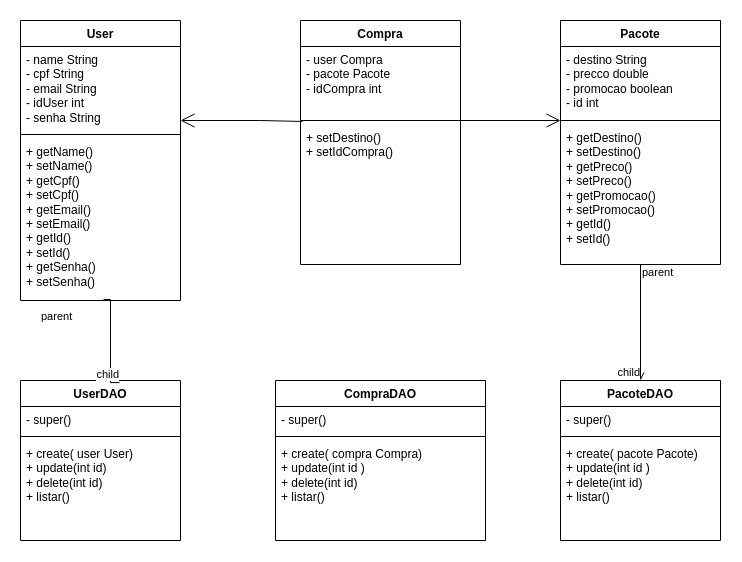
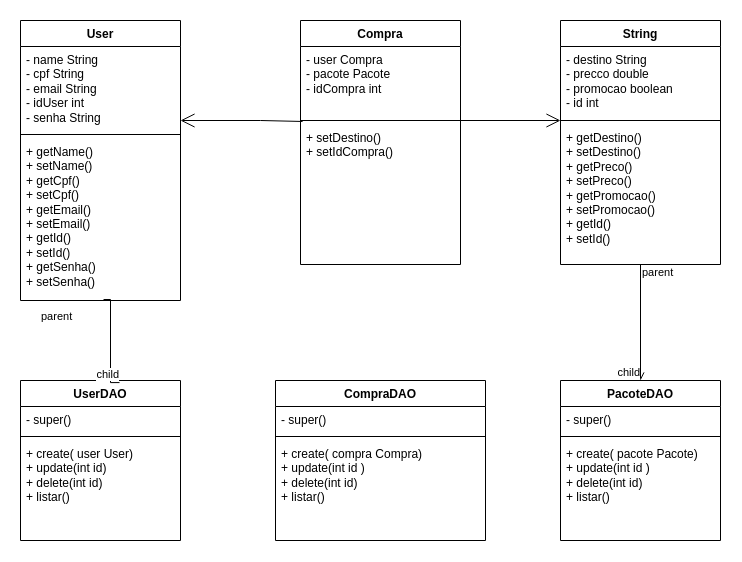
  <mxCell id="0" />
  <mxCell id="1" parent="0" />
  <mxCell id="2" value="User" style="swimlane;fontStyle=1;align=center;verticalAlign=top;childLayout=stackLayout;horizontal=1;startSize=26;horizontalStack=0;resizeParent=1;resizeParentMax=0;resizeLast=0;collapsible=1;marginBottom=0;whiteSpace=wrap;html=1;" parent="1" vertex="1"><mxGeometry x="20" y="20" width="160" height="280" as="geometry" /></mxCell>
  <mxCell id="3" value="- name String&lt;br&gt;- cpf String&lt;br&gt;- email String&lt;br&gt;- idUser int&lt;br&gt;- senha String&lt;br&gt;" style="text;strokeColor=none;fillColor=none;align=left;verticalAlign=top;spacingLeft=4;spacingRight=4;overflow=hidden;rotatable=0;points=[[0,0.5],[1,0.5]];portConstraint=eastwest;whiteSpace=wrap;html=1;" parent="2" vertex="1"><mxGeometry y="26" width="160" height="84" as="geometry" /></mxCell>
  <mxCell id="4" value="" style="line;strokeWidth=1;fillColor=none;align=left;verticalAlign=middle;spacingTop=-1;spacingLeft=3;spacingRight=3;rotatable=0;labelPosition=right;points=[];portConstraint=eastwest;strokeColor=inherit;" parent="2" vertex="1"><mxGeometry y="110" width="160" height="8" as="geometry" /></mxCell>
  <mxCell id="5" value="+ getName()&lt;br&gt;+ setName()&lt;br&gt;+ getCpf()&lt;br&gt;+ setCpf()&lt;br&gt;+ getEmail()&lt;br&gt;+ setEmail()&lt;br&gt;+ getId()&lt;br&gt;+ setId()&lt;br&gt;+ getSenha()&lt;br&gt;+ setSenha()" style="text;strokeColor=none;fillColor=none;align=left;verticalAlign=top;spacingLeft=4;spacingRight=4;overflow=hidden;rotatable=0;points=[[0,0.5],[1,0.5]];portConstraint=eastwest;whiteSpace=wrap;html=1;" parent="2" vertex="1"><mxGeometry y="118" width="160" height="162" as="geometry" /></mxCell>
- <mxCell id="6" value="Pacote" style="swimlane;fontStyle=1;align=center;verticalAlign=top;childLayout=stackLayout;horizontal=1;startSize=26;horizontalStack=0;resizeParent=1;resizeParentMax=0;resizeLast=0;collapsible=1;marginBottom=0;whiteSpace=wrap;html=1;" parent="1" vertex="1"><mxGeometry x="560" y="20" width="160" height="244" as="geometry" /></mxCell>
+ <mxCell id="6" value="String" style="swimlane;fontStyle=1;align=center;verticalAlign=top;childLayout=stackLayout;horizontal=1;startSize=26;horizontalStack=0;resizeParent=1;resizeParentMax=0;resizeLast=0;collapsible=1;marginBottom=0;whiteSpace=wrap;html=1;" parent="1" vertex="1"><mxGeometry x="560" y="20" width="160" height="244" as="geometry" /></mxCell>
  <mxCell id="7" value="- destino String&lt;br&gt;- precco double&lt;br&gt;- promocao boolean&lt;br&gt;- id int" style="text;strokeColor=none;fillColor=none;align=left;verticalAlign=top;spacingLeft=4;spacingRight=4;overflow=hidden;rotatable=0;points=[[0,0.5],[1,0.5]];portConstraint=eastwest;whiteSpace=wrap;html=1;" parent="6" vertex="1"><mxGeometry y="26" width="160" height="70" as="geometry" /></mxCell>
  <mxCell id="8" value="" style="line;strokeWidth=1;fillColor=none;align=left;verticalAlign=middle;spacingTop=-1;spacingLeft=3;spacingRight=3;rotatable=0;labelPosition=right;points=[];portConstraint=eastwest;strokeColor=inherit;" parent="6" vertex="1"><mxGeometry y="96" width="160" height="8" as="geometry" /></mxCell>
  <mxCell id="9" value="+ getDestino()&lt;br&gt;+ setDestino()&lt;br&gt;+ getPreco()&lt;br&gt;+ setPreco()&lt;br&gt;+ getPromocao()&lt;br&gt;+ setPromocao()&lt;br&gt;+ getId()&lt;br&gt;+ setId()" style="text;strokeColor=none;fillColor=none;align=left;verticalAlign=top;spacingLeft=4;spacingRight=4;overflow=hidden;rotatable=0;points=[[0,0.5],[1,0.5]];portConstraint=eastwest;whiteSpace=wrap;html=1;" parent="6" vertex="1"><mxGeometry y="104" width="160" height="140" as="geometry" /></mxCell>
  <mxCell id="10" value="PacoteDAO" style="swimlane;fontStyle=1;align=center;verticalAlign=top;childLayout=stackLayout;horizontal=1;startSize=26;horizontalStack=0;resizeParent=1;resizeParentMax=0;resizeLast=0;collapsible=1;marginBottom=0;whiteSpace=wrap;html=1;" parent="1" vertex="1"><mxGeometry x="560" y="380" width="160" height="160" as="geometry" /></mxCell>
  <mxCell id="11" value="- super()" style="text;strokeColor=none;fillColor=none;align=left;verticalAlign=top;spacingLeft=4;spacingRight=4;overflow=hidden;rotatable=0;points=[[0,0.5],[1,0.5]];portConstraint=eastwest;whiteSpace=wrap;html=1;" parent="10" vertex="1"><mxGeometry y="26" width="160" height="26" as="geometry" /></mxCell>
  <mxCell id="12" value="" style="line;strokeWidth=1;fillColor=none;align=left;verticalAlign=middle;spacingTop=-1;spacingLeft=3;spacingRight=3;rotatable=0;labelPosition=right;points=[];portConstraint=eastwest;strokeColor=inherit;" parent="10" vertex="1"><mxGeometry y="52" width="160" height="8" as="geometry" /></mxCell>
  <mxCell id="13" value="+ create( pacote Pacote)&lt;br&gt;+ update(int id )&lt;br&gt;+ delete(int id)&lt;br&gt;+ listar()" style="text;strokeColor=none;fillColor=none;align=left;verticalAlign=top;spacingLeft=4;spacingRight=4;overflow=hidden;rotatable=0;points=[[0,0.5],[1,0.5]];portConstraint=eastwest;whiteSpace=wrap;html=1;" parent="10" vertex="1"><mxGeometry y="60" width="160" height="100" as="geometry" /></mxCell>
  <mxCell id="14" value="UserDAO" style="swimlane;fontStyle=1;align=center;verticalAlign=top;childLayout=stackLayout;horizontal=1;startSize=26;horizontalStack=0;resizeParent=1;resizeParentMax=0;resizeLast=0;collapsible=1;marginBottom=0;whiteSpace=wrap;html=1;" parent="1" vertex="1"><mxGeometry x="20" y="380" width="160" height="160" as="geometry" /></mxCell>
  <mxCell id="15" value="- super()" style="text;strokeColor=none;fillColor=none;align=left;verticalAlign=top;spacingLeft=4;spacingRight=4;overflow=hidden;rotatable=0;points=[[0,0.5],[1,0.5]];portConstraint=eastwest;whiteSpace=wrap;html=1;" parent="14" vertex="1"><mxGeometry y="26" width="160" height="26" as="geometry" /></mxCell>
  <mxCell id="16" value="" style="line;strokeWidth=1;fillColor=none;align=left;verticalAlign=middle;spacingTop=-1;spacingLeft=3;spacingRight=3;rotatable=0;labelPosition=right;points=[];portConstraint=eastwest;strokeColor=inherit;" parent="14" vertex="1"><mxGeometry y="52" width="160" height="8" as="geometry" /></mxCell>
  <mxCell id="17" value="+ create( user User)&lt;br&gt;+ update(int id)&lt;br&gt;+ delete(int id)&lt;br&gt;+ listar()" style="text;strokeColor=none;fillColor=none;align=left;verticalAlign=top;spacingLeft=4;spacingRight=4;overflow=hidden;rotatable=0;points=[[0,0.5],[1,0.5]];portConstraint=eastwest;whiteSpace=wrap;html=1;" parent="14" vertex="1"><mxGeometry y="60" width="160" height="100" as="geometry" /></mxCell>
  <mxCell id="18" value="" style="endArrow=open;html=1;edgeStyle=orthogonalEdgeStyle;rounded=0;" parent="1" source="6" target="10" edge="1"><mxGeometry relative="1" as="geometry"><mxPoint x="550" y="380" as="sourcePoint" /><mxPoint x="710" y="380" as="targetPoint" /></mxGeometry></mxCell>
  <mxCell id="19" value="parent" style="edgeLabel;resizable=0;html=1;align=left;verticalAlign=bottom;" parent="18" connectable="0" vertex="1"><mxGeometry x="-1" relative="1" as="geometry"><mxPoint y="16" as="offset" /></mxGeometry></mxCell>
  <mxCell id="20" value="child" style="edgeLabel;resizable=0;html=1;align=right;verticalAlign=bottom;" parent="18" connectable="0" vertex="1"><mxGeometry x="1" relative="1" as="geometry" /></mxCell>
  <mxCell id="21" value="" style="endArrow=none;html=1;edgeStyle=orthogonalEdgeStyle;rounded=0;exitX=0.519;exitY=0.994;exitDx=0;exitDy=0;exitPerimeter=0;entryX=0.619;entryY=0.013;entryDx=0;entryDy=0;entryPerimeter=0;" parent="1" source="5" target="14" edge="1"><mxGeometry relative="1" as="geometry"><mxPoint x="370" y="380" as="sourcePoint" /><mxPoint x="530" y="380" as="targetPoint" /><Array as="points"><mxPoint x="110" y="299" /><mxPoint x="110" y="382" /></Array></mxGeometry></mxCell>
  <mxCell id="22" value="parent" style="edgeLabel;resizable=0;html=1;align=left;verticalAlign=bottom;" parent="21" connectable="0" vertex="1"><mxGeometry x="-1" relative="1" as="geometry"><mxPoint x="-64" y="25" as="offset" /></mxGeometry></mxCell>
  <mxCell id="23" value="child" style="edgeLabel;resizable=0;html=1;align=right;verticalAlign=bottom;" parent="21" connectable="0" vertex="1"><mxGeometry x="1" relative="1" as="geometry" /></mxCell>
  <mxCell id="24" value="Compra" style="swimlane;fontStyle=1;align=center;verticalAlign=top;childLayout=stackLayout;horizontal=1;startSize=26;horizontalStack=0;resizeParent=1;resizeParentMax=0;resizeLast=0;collapsible=1;marginBottom=0;whiteSpace=wrap;html=1;" vertex="1" parent="1"><mxGeometry x="300" y="20" width="160" height="244" as="geometry" /></mxCell>
  <mxCell id="25" value="- user Compra&lt;br&gt;- pacote Pacote&lt;br&gt;- idCompra int" style="text;strokeColor=none;fillColor=none;align=left;verticalAlign=top;spacingLeft=4;spacingRight=4;overflow=hidden;rotatable=0;points=[[0,0.5],[1,0.5]];portConstraint=eastwest;whiteSpace=wrap;html=1;" vertex="1" parent="24"><mxGeometry y="26" width="160" height="70" as="geometry" /></mxCell>
  <mxCell id="26" value="" style="line;strokeWidth=1;fillColor=none;align=left;verticalAlign=middle;spacingTop=-1;spacingLeft=3;spacingRight=3;rotatable=0;labelPosition=right;points=[];portConstraint=eastwest;strokeColor=inherit;" vertex="1" parent="24"><mxGeometry y="96" width="160" height="8" as="geometry" /></mxCell>
  <mxCell id="27" value="+ setDestino()&lt;br&gt;+ setIdCompra()" style="text;strokeColor=none;fillColor=none;align=left;verticalAlign=top;spacingLeft=4;spacingRight=4;overflow=hidden;rotatable=0;points=[[0,0.5],[1,0.5]];portConstraint=eastwest;whiteSpace=wrap;html=1;" vertex="1" parent="24"><mxGeometry y="104" width="160" height="140" as="geometry" /></mxCell>
  <mxCell id="28" value="CompraDAO" style="swimlane;fontStyle=1;align=center;verticalAlign=top;childLayout=stackLayout;horizontal=1;startSize=26;horizontalStack=0;resizeParent=1;resizeParentMax=0;resizeLast=0;collapsible=1;marginBottom=0;whiteSpace=wrap;html=1;" vertex="1" parent="1"><mxGeometry x="275" y="380" width="210" height="160" as="geometry" /></mxCell>
  <mxCell id="29" value="- super()" style="text;strokeColor=none;fillColor=none;align=left;verticalAlign=top;spacingLeft=4;spacingRight=4;overflow=hidden;rotatable=0;points=[[0,0.5],[1,0.5]];portConstraint=eastwest;whiteSpace=wrap;html=1;" vertex="1" parent="28"><mxGeometry y="26" width="210" height="26" as="geometry" /></mxCell>
  <mxCell id="30" value="" style="line;strokeWidth=1;fillColor=none;align=left;verticalAlign=middle;spacingTop=-1;spacingLeft=3;spacingRight=3;rotatable=0;labelPosition=right;points=[];portConstraint=eastwest;strokeColor=inherit;" vertex="1" parent="28"><mxGeometry y="52" width="210" height="8" as="geometry" /></mxCell>
  <mxCell id="31" value="+ create( compra Compra)&lt;br&gt;+ update(int id )&lt;br&gt;+ delete(int id)&lt;br&gt;+ listar()" style="text;strokeColor=none;fillColor=none;align=left;verticalAlign=top;spacingLeft=4;spacingRight=4;overflow=hidden;rotatable=0;points=[[0,0.5],[1,0.5]];portConstraint=eastwest;whiteSpace=wrap;html=1;" vertex="1" parent="28"><mxGeometry y="60" width="210" height="100" as="geometry" /></mxCell>
  <mxCell id="32" value="" style="endArrow=open;endFill=1;endSize=12;html=1;rounded=0;" edge="1" parent="1"><mxGeometry width="160" relative="1" as="geometry"><mxPoint x="460" y="120" as="sourcePoint" /><mxPoint x="560" y="120" as="targetPoint" /></mxGeometry></mxCell>
  <mxCell id="33" value="" style="endArrow=open;endFill=1;endSize=12;html=1;rounded=0;exitX=0.013;exitY=1.071;exitDx=0;exitDy=0;exitPerimeter=0;" edge="1" parent="1" source="25"><mxGeometry width="160" relative="1" as="geometry"><mxPoint x="300" y="126" as="sourcePoint" /><mxPoint x="180" y="120" as="targetPoint" /><Array as="points"><mxPoint x="260" y="120" /></Array></mxGeometry></mxCell>
